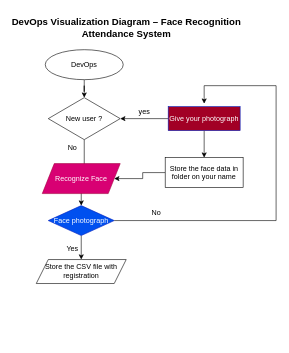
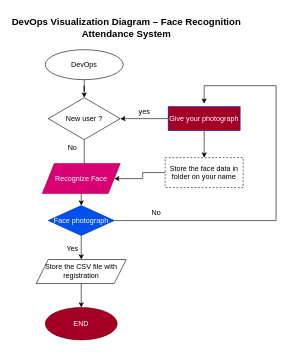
  <mxCell id="0" />
  <mxCell id="1" parent="0" />
  <mxCell id="2" value="" style="edgeStyle=orthogonalEdgeStyle;rounded=0;orthogonalLoop=1;jettySize=auto;html=1;" edge="1" parent="1" source="3" target="5"><mxGeometry relative="1" as="geometry" /></mxCell>
  <mxCell id="3" value="DevOps" style="ellipse;whiteSpace=wrap;html=1;labelBackgroundColor=none;fillColor=light-dark(#FFFFFF,#A7E5FF);gradientColor=none;" vertex="1" parent="1"><mxGeometry x="75" y="82" width="130" height="50" as="geometry" /></mxCell>
  <mxCell id="4" value="" style="edgeStyle=orthogonalEdgeStyle;rounded=0;orthogonalLoop=1;jettySize=auto;html=1;" edge="1" parent="1" source="5" target="8"><mxGeometry relative="1" as="geometry" /></mxCell>
  <mxCell id="5" value="New user ?" style="rhombus;whiteSpace=wrap;html=1;fillColor=light-dark(#FFFFFF,#FF6C24);" vertex="1" parent="1"><mxGeometry x="80" y="162" width="120" height="70" as="geometry" /></mxCell>
  <mxCell id="6" value="Recognize Face" style="shape=parallelogram;perimeter=parallelogramPerimeter;whiteSpace=wrap;html=1;fixedSize=1;fillColor=#d80073;fontColor=#ffffff;strokeColor=#A50040;" vertex="1" parent="1"><mxGeometry x="70" y="272" width="130" height="50" as="geometry" /></mxCell>
  <mxCell id="7" value="" style="edgeStyle=orthogonalEdgeStyle;rounded=0;orthogonalLoop=1;jettySize=auto;html=1;" edge="1" parent="1" source="8" target="15"><mxGeometry relative="1" as="geometry" /></mxCell>
  <mxCell id="8" value="Face photograph" style="rhombus;whiteSpace=wrap;html=1;fillColor=#0050ef;fontColor=#ffffff;strokeColor=#001DBC;" vertex="1" parent="1"><mxGeometry x="80" y="342" width="110" height="50" as="geometry" /></mxCell>
  <mxCell id="9" value="" style="edgeStyle=orthogonalEdgeStyle;rounded=0;orthogonalLoop=1;jettySize=auto;html=1;" edge="1" parent="1" source="11" target="5"><mxGeometry relative="1" as="geometry" /></mxCell>
  <mxCell id="10" value="" style="edgeStyle=orthogonalEdgeStyle;rounded=0;orthogonalLoop=1;jettySize=auto;html=1;" edge="1" parent="1" source="11" target="13"><mxGeometry relative="1" as="geometry" /></mxCell>
  <mxCell id="11" value="Give your photograph" style="rounded=0;whiteSpace=wrap;html=1;fillColor=#a20025;fontColor=#ffffff;strokeColor=#001DBC;" vertex="1" parent="1"><mxGeometry x="280" y="177" width="120" height="40" as="geometry" /></mxCell>
  <mxCell id="12" value="" style="edgeStyle=orthogonalEdgeStyle;rounded=0;orthogonalLoop=1;jettySize=auto;html=1;" edge="1" parent="1" source="13" target="6"><mxGeometry relative="1" as="geometry" /></mxCell>
- <mxCell id="13" value="Store the face data in folder on your name" style="rounded=0;whiteSpace=wrap;html=1;fillColor=light-dark(#FFFFFF,#A7D7FF);" vertex="1" parent="1"><mxGeometry x="275" y="262" width="130" height="50" as="geometry" /></mxCell>
+ <mxCell id="13" value="Store the face data in folder on your name" style="rounded=0;whiteSpace=wrap;html=1;fillColor=light-dark(#FFFFFF,#A7D7FF);dashed=1;" vertex="1" parent="1"><mxGeometry x="275" y="262" width="130" height="50" as="geometry" /></mxCell>
+ <mxCell id="14" value="" style="edgeStyle=orthogonalEdgeStyle;rounded=0;orthogonalLoop=1;jettySize=auto;html=1;" edge="1" parent="1" source="15" target="16"><mxGeometry relative="1" as="geometry" /></mxCell>
  <mxCell id="15" value="Store the CSV file with registration" style="shape=parallelogram;perimeter=parallelogramPerimeter;whiteSpace=wrap;html=1;fixedSize=1;fillColor=light-dark(#FFFFFF,#FF775B);" vertex="1" parent="1"><mxGeometry x="60" y="432" width="150" height="40" as="geometry" /></mxCell>
+ <mxCell id="16" value="END" style="ellipse;whiteSpace=wrap;html=1;fillColor=#a20025;fontColor=#ffffff;strokeColor=#6F0000;" vertex="1" parent="1"><mxGeometry x="75" y="512" width="120" height="54" as="geometry" /></mxCell>
  <mxCell id="17" value="yes" style="text;html=1;align=center;verticalAlign=middle;resizable=0;points=[];autosize=1;strokeColor=none;fillColor=none;" vertex="1" parent="1"><mxGeometry x="220" y="170" width="40" height="30" as="geometry" /></mxCell>
  <mxCell id="18" value="No" style="text;html=1;align=center;verticalAlign=middle;resizable=0;points=[];autosize=1;strokeColor=none;fillColor=none;" vertex="1" parent="1"><mxGeometry x="100" y="230" width="40" height="30" as="geometry" /></mxCell>
  <mxCell id="19" value="Yes" style="text;html=1;align=center;verticalAlign=middle;resizable=0;points=[];autosize=1;strokeColor=none;fillColor=none;" vertex="1" parent="1"><mxGeometry x="100" y="400" width="40" height="30" as="geometry" /></mxCell>
  <mxCell id="20" value="" style="endArrow=classic;html=1;rounded=0;exitX=1;exitY=0.5;exitDx=0;exitDy=0;" edge="1" parent="1" source="8"><mxGeometry width="50" height="50" relative="1" as="geometry"><mxPoint x="210" y="372" as="sourcePoint" /><mxPoint x="340" y="172" as="targetPoint" /><Array as="points"><mxPoint x="460" y="367" /><mxPoint x="460" y="142" /><mxPoint x="340" y="142" /></Array></mxGeometry></mxCell>
  <mxCell id="21" value="No" style="text;html=1;align=center;verticalAlign=middle;resizable=0;points=[];autosize=1;strokeColor=none;fillColor=none;" vertex="1" parent="1"><mxGeometry x="240" y="340" width="40" height="30" as="geometry" /></mxCell>
  <mxCell id="22" value="DevOps Visualization Diagram – Face Recognition &lt;br&gt;Attendance System" style="text;html=1;align=center;verticalAlign=middle;resizable=0;points=[];autosize=1;strokeColor=none;fillColor=none;labelBackgroundColor=light-dark(#FFFFFF,#5DFFF5);fontStyle=1;fontSize=16;" vertex="1" parent="1"><mxGeometry x="20" y="20" width="380" height="50" as="geometry" /></mxCell>
